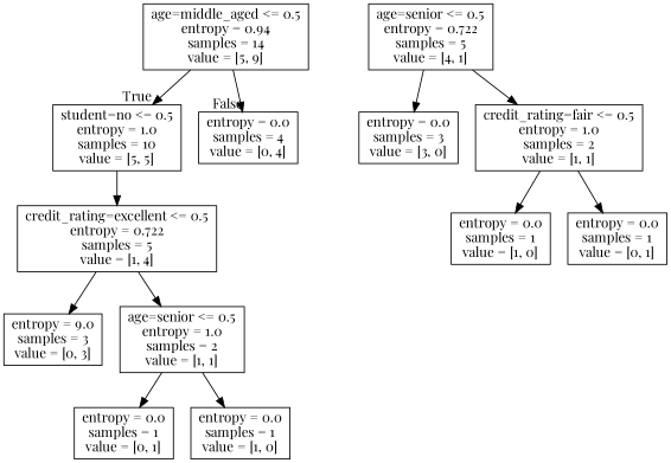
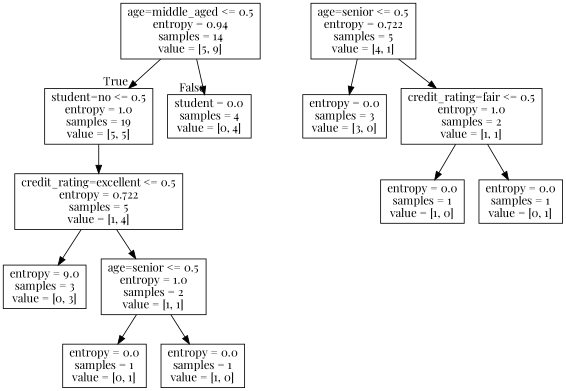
  digraph {
    fontname="Playfair Display"
    node [fontname="Playfair Display" shape=box]
    edge [fontname="Playfair Display"]
    n1 [label="age=middle_aged <= 0.5\nentropy = 0.94\nsamples = 14\nvalue = [5, 9]"]
-   n2 [label="student=no <= 0.5\nentropy = 1.0\nsamples = 10\nvalue = [5, 5]"]
-   n3 [label="entropy = 0.0\nsamples = 4\nvalue = [0, 4]"]
+   n2 [label="student=no <= 0.5\nentropy = 1.0\nsamples = 19\nvalue = [5, 5]"]
+   n3 [label="student = 0.0\nsamples = 4\nvalue = [0, 4]"]
    n4 [label="credit_rating=excellent <= 0.5\nentropy = 0.722\nsamples = 5\nvalue = [1, 4]"]
    n5 [label="entropy = 9.0\nsamples = 3\nvalue = [0, 3]"]
    n6 [label="age=senior <= 0.5\nentropy = 1.0\nsamples = 2\nvalue = [1, 1]"]
    n7 [label="age=senior <= 0.5\nentropy = 0.722\nsamples = 5\nvalue = [4, 1]"]
    n8 [label="entropy = 0.0\nsamples = 3\nvalue = [3, 0]"]
    n9 [label="credit_rating=fair <= 0.5\nentropy = 1.0\nsamples = 2\nvalue = [1, 1]"]
    n10 [label="entropy = 0.0\nsamples = 1\nvalue = [0, 1]"]
    n11 [label="entropy = 0.0\nsamples = 1\nvalue = [1, 0]"]
    n12 [label="entropy = 0.0\nsamples = 1\nvalue = [1, 0]"]
    n13 [label="entropy = 0.0\nsamples = 1\nvalue = [0, 1]"]
    n1 -> n2 [headlabel=True labelangle=45 labeldistance=2.5]
    n1 -> n3 [headlabel=False labelangle=-45 labeldistance=2.5]
    n2 -> n4
    n4 -> n5
    n4 -> n6
    n6 -> n10
    n6 -> n11
    n7 -> n8
    n7 -> n9
    n9 -> n12
    n9 -> n13
  }
